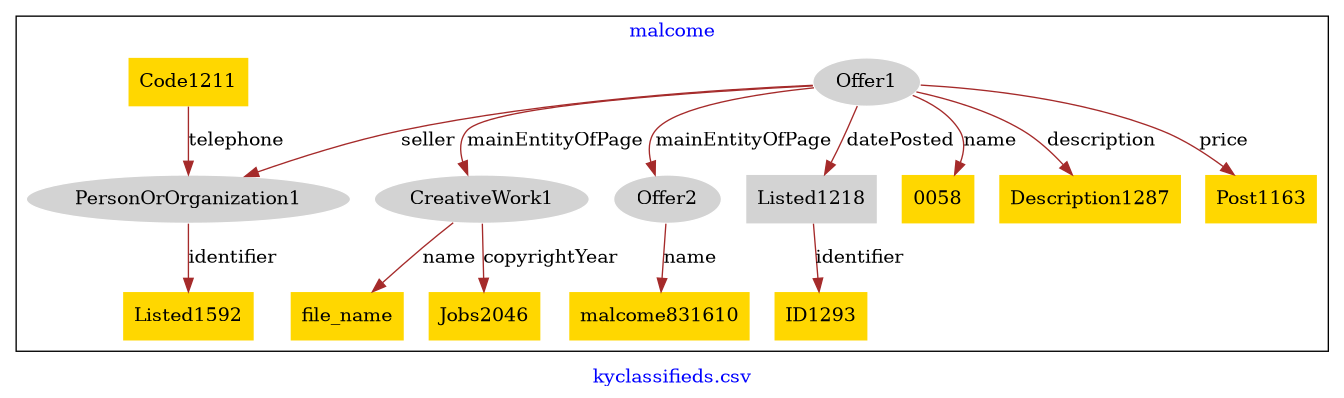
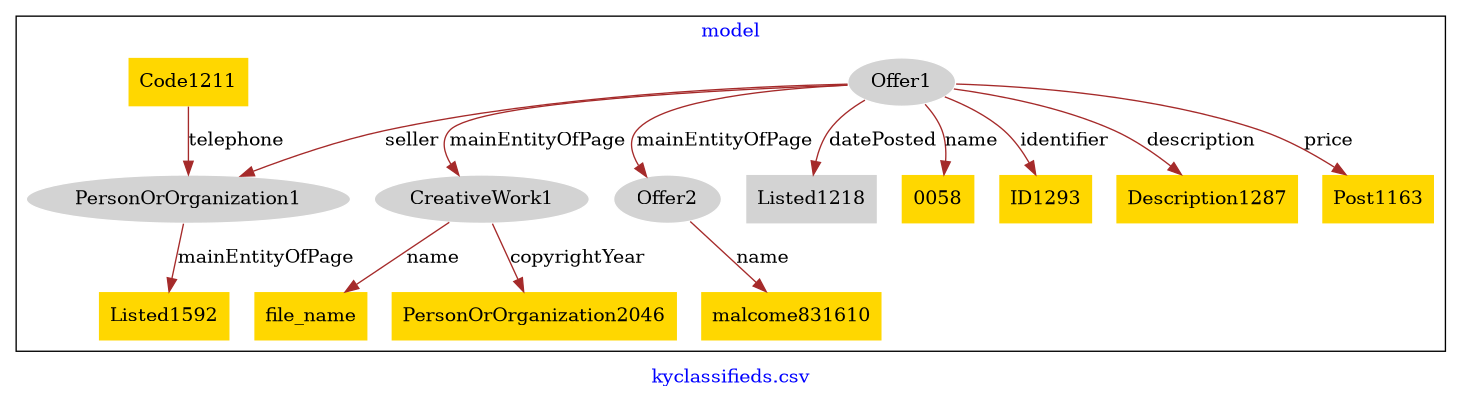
  digraph {
    fontcolor=blue
    label="kyclassifieds.csv"
    remincross=true
    node [fillcolor=gold style=filled shape=plaintext]
    edge [color=brown fontcolor=black]
    n1 [color=white fillcolor=lightgray label=Offer1 shape=""]
    n2 [color=white fillcolor=lightgray label=PersonOrOrganization1 shape=""]
    n3 [color=white fillcolor=lightgray label=CreativeWork1 shape=""]
    n4 [color=white fillcolor=lightgray label=Offer2 shape=""]
    n5 [fillcolor=lightgray label=Listed1218]
    n6 [label=0058]
    n7 [label=Listed1592]
    n8 [label=ID1293]
    n9 [label=Description1287]
    n10 [label=Post1163]
    n11 [label=file_name]
-   n12 [label=Jobs2046]
+   n12 [label=PersonOrOrganization2046]
    n13 [label=malcome831610]
    n14 [label=Code1211]
    subgraph cluster_1 {
-     label=malcome
+     label=model
      n1
      n2
      n3
      n4
      n5
      n6
      n7
      n8
      n9
      n10
      n11
      n12
      n13
      n14
    }
    n1 -> n2 [label=seller]
    n1 -> n3 [label=mainEntityOfPage]
    n1 -> n4 [label=mainEntityOfPage]
    n1 -> n5 [label=datePosted]
    n1 -> n6 [label=name]
-   n5 -> n8 [label=identifier]
+   n1 -> n8 [label=identifier]
    n1 -> n9 [label=description]
    n1 -> n10 [label=price]
-   n2 -> n7 [label=identifier]
+   n2 -> n7 [label=mainEntityOfPage]
    n3 -> n11 [label=name]
    n3 -> n12 [label=copyrightYear]
    n4 -> n13 [label=name]
    n14 -> n2 [label=telephone]
  }
